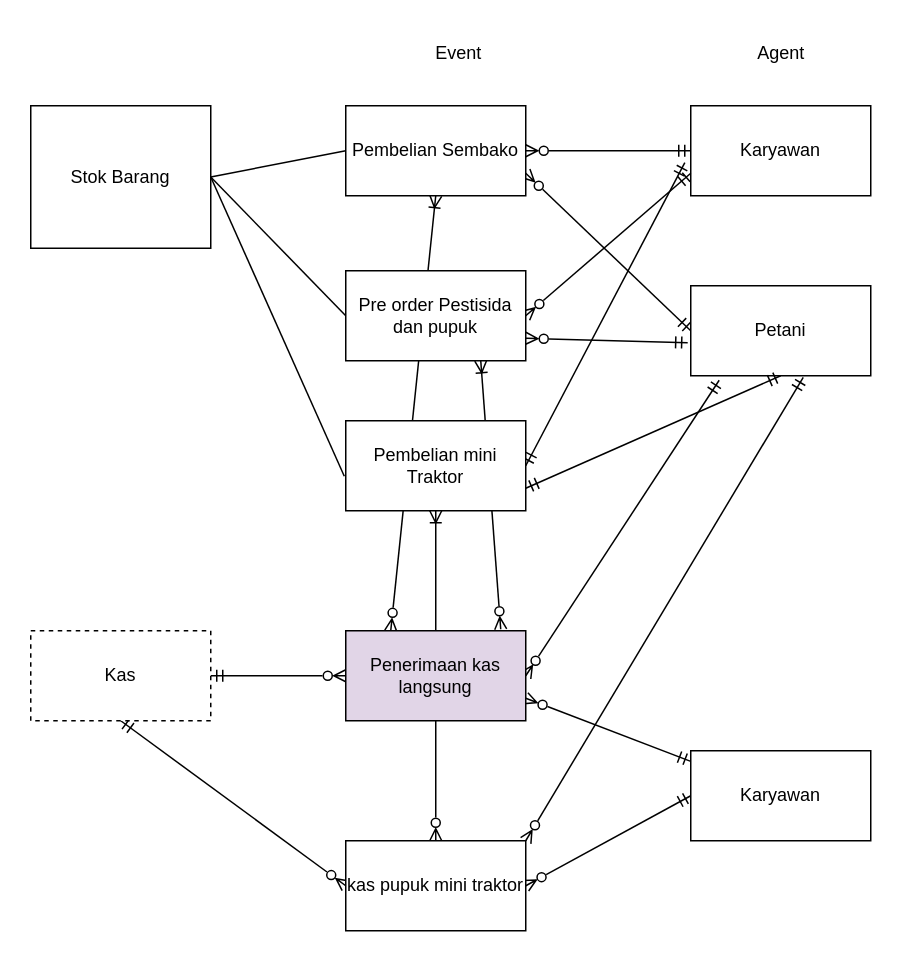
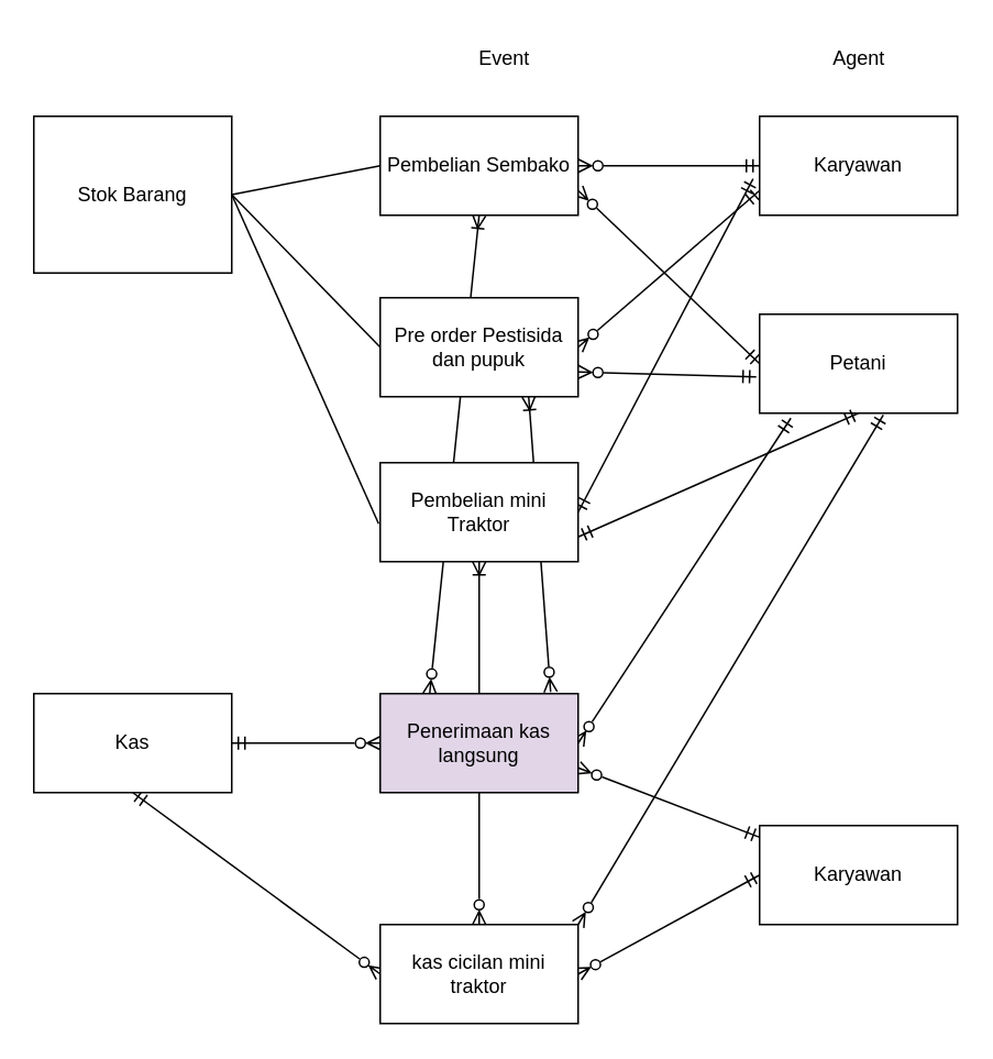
  <mxCell id="0" />
  <mxCell id="1" parent="0" />
  <mxCell id="2" style="edgeStyle=none;rounded=0;orthogonalLoop=1;jettySize=auto;html=1;exitX=1;exitY=0.5;exitDx=0;exitDy=0;entryX=0;entryY=0.5;entryDx=0;entryDy=0;startArrow=none;startFill=0;endArrow=none;endFill=0;" edge="1" parent="1" source="5" target="17"><mxGeometry relative="1" as="geometry" /></mxCell>
  <mxCell id="3" style="edgeStyle=none;rounded=0;orthogonalLoop=1;jettySize=auto;html=1;exitX=1;exitY=0.5;exitDx=0;exitDy=0;entryX=0;entryY=0.5;entryDx=0;entryDy=0;startArrow=none;startFill=0;endArrow=none;endFill=0;" edge="1" parent="1" source="5" target="9"><mxGeometry relative="1" as="geometry" /></mxCell>
  <mxCell id="4" style="edgeStyle=none;rounded=0;orthogonalLoop=1;jettySize=auto;html=1;exitX=1;exitY=0.5;exitDx=0;exitDy=0;entryX=-0.008;entryY=0.617;entryDx=0;entryDy=0;entryPerimeter=0;startArrow=none;startFill=0;endArrow=none;endFill=0;" edge="1" parent="1" source="5" target="21"><mxGeometry relative="1" as="geometry" /></mxCell>
  <mxCell id="5" value="Stok Barang" style="rounded=0;whiteSpace=wrap;html=1;" vertex="1" parent="1"><mxGeometry x="20" y="70" width="120" height="95" as="geometry" /></mxCell>
  <mxCell id="6" style="edgeStyle=orthogonalEdgeStyle;rounded=0;orthogonalLoop=1;jettySize=auto;html=1;entryX=0;entryY=0.5;entryDx=0;entryDy=0;startArrow=ERzeroToMany;startFill=0;endArrow=ERmandOne;endFill=0;" edge="1" parent="1" source="9" target="11"><mxGeometry relative="1" as="geometry" /></mxCell>
  <mxCell id="7" style="edgeStyle=none;rounded=0;orthogonalLoop=1;jettySize=auto;html=1;exitX=1;exitY=0.75;exitDx=0;exitDy=0;entryX=0;entryY=0.5;entryDx=0;entryDy=0;startArrow=ERzeroToMany;startFill=0;endArrow=ERmandOne;endFill=0;" edge="1" parent="1" source="9" target="13"><mxGeometry relative="1" as="geometry" /></mxCell>
  <mxCell id="8" style="edgeStyle=none;rounded=0;orthogonalLoop=1;jettySize=auto;html=1;exitX=0.5;exitY=1;exitDx=0;exitDy=0;entryX=0.25;entryY=0;entryDx=0;entryDy=0;startArrow=ERoneToMany;startFill=0;endArrow=ERzeroToMany;endFill=0;" edge="1" parent="1" source="9" target="27"><mxGeometry relative="1" as="geometry" /></mxCell>
  <mxCell id="9" value="Pembelian Sembako" style="whiteSpace=wrap;html=1;" vertex="1" parent="1"><mxGeometry x="230" y="70" width="120" height="60" as="geometry" /></mxCell>
  <mxCell id="10" value="Event&lt;br&gt;" style="text;html=1;align=center;verticalAlign=middle;resizable=0;points=[];autosize=1;strokeColor=none;fillColor=none;" vertex="1" parent="1"><mxGeometry x="280" y="20" width="50" height="30" as="geometry" /></mxCell>
  <mxCell id="11" value="Karyawan" style="whiteSpace=wrap;html=1;" vertex="1" parent="1"><mxGeometry x="460" y="70" width="120" height="60" as="geometry" /></mxCell>
  <mxCell id="12" value="Agent" style="text;html=1;align=center;verticalAlign=middle;resizable=0;points=[];autosize=1;strokeColor=none;fillColor=none;" vertex="1" parent="1"><mxGeometry x="495" y="20" width="50" height="30" as="geometry" /></mxCell>
  <mxCell id="13" value="Petani" style="whiteSpace=wrap;html=1;" vertex="1" parent="1"><mxGeometry x="460" y="190" width="120" height="60" as="geometry" /></mxCell>
  <mxCell id="14" style="edgeStyle=none;rounded=0;orthogonalLoop=1;jettySize=auto;html=1;exitX=1;exitY=0.5;exitDx=0;exitDy=0;entryX=0;entryY=0.75;entryDx=0;entryDy=0;startArrow=ERzeroToMany;startFill=0;endArrow=ERmandOne;endFill=0;" edge="1" parent="1" source="17" target="11"><mxGeometry relative="1" as="geometry" /></mxCell>
  <mxCell id="15" style="edgeStyle=none;rounded=0;orthogonalLoop=1;jettySize=auto;html=1;exitX=1;exitY=0.75;exitDx=0;exitDy=0;entryX=-0.017;entryY=0.633;entryDx=0;entryDy=0;entryPerimeter=0;startArrow=ERzeroToMany;startFill=0;endArrow=ERmandOne;endFill=0;" edge="1" parent="1" source="17" target="13"><mxGeometry relative="1" as="geometry" /></mxCell>
  <mxCell id="16" style="edgeStyle=none;rounded=0;orthogonalLoop=1;jettySize=auto;html=1;exitX=0.75;exitY=1;exitDx=0;exitDy=0;entryX=0.861;entryY=-0.017;entryDx=0;entryDy=0;entryPerimeter=0;startArrow=ERoneToMany;startFill=0;endArrow=ERzeroToMany;endFill=0;" edge="1" parent="1" source="17" target="27"><mxGeometry relative="1" as="geometry" /></mxCell>
  <mxCell id="17" value="Pre order Pestisida dan pupuk" style="whiteSpace=wrap;html=1;" vertex="1" parent="1"><mxGeometry x="230" y="180" width="120" height="60" as="geometry" /></mxCell>
  <mxCell id="18" style="edgeStyle=none;rounded=0;orthogonalLoop=1;jettySize=auto;html=1;exitX=1;exitY=0.5;exitDx=0;exitDy=0;entryX=-0.033;entryY=0.633;entryDx=0;entryDy=0;entryPerimeter=0;startArrow=ERmandOne;startFill=0;endArrow=ERmandOne;endFill=0;" edge="1" parent="1" source="21" target="11"><mxGeometry relative="1" as="geometry" /></mxCell>
  <mxCell id="19" style="edgeStyle=none;rounded=0;orthogonalLoop=1;jettySize=auto;html=1;exitX=1;exitY=0.75;exitDx=0;exitDy=0;entryX=0.5;entryY=1;entryDx=0;entryDy=0;startArrow=ERmandOne;startFill=0;endArrow=ERmandOne;endFill=0;" edge="1" parent="1" source="21" target="13"><mxGeometry relative="1" as="geometry" /></mxCell>
  <mxCell id="20" style="edgeStyle=none;rounded=0;orthogonalLoop=1;jettySize=auto;html=1;exitX=0.5;exitY=1;exitDx=0;exitDy=0;entryX=0.5;entryY=0;entryDx=0;entryDy=0;startArrow=ERoneToMany;startFill=0;endArrow=ERzeroToMany;endFill=0;" edge="1" parent="1" source="21" target="30"><mxGeometry relative="1" as="geometry" /></mxCell>
  <mxCell id="21" value="Pembelian mini Traktor" style="whiteSpace=wrap;html=1;" vertex="1" parent="1"><mxGeometry x="230" y="280" width="120" height="60" as="geometry" /></mxCell>
  <mxCell id="22" style="edgeStyle=none;rounded=0;orthogonalLoop=1;jettySize=auto;html=1;exitX=1;exitY=0.5;exitDx=0;exitDy=0;entryX=0;entryY=0.5;entryDx=0;entryDy=0;startArrow=ERmandOne;startFill=0;endArrow=ERzeroToMany;endFill=0;" edge="1" parent="1" source="24" target="27"><mxGeometry relative="1" as="geometry" /></mxCell>
  <mxCell id="23" style="edgeStyle=none;rounded=0;orthogonalLoop=1;jettySize=auto;html=1;exitX=0.5;exitY=1;exitDx=0;exitDy=0;entryX=0;entryY=0.5;entryDx=0;entryDy=0;startArrow=ERmandOne;startFill=0;endArrow=ERzeroToMany;endFill=0;" edge="1" parent="1" source="24" target="30"><mxGeometry relative="1" as="geometry" /></mxCell>
- <mxCell id="24" value="Kas" style="rounded=0;whiteSpace=wrap;html=1;dashed=1;" vertex="1" parent="1"><mxGeometry x="20" y="420" width="120" height="60" as="geometry" /></mxCell>
+ <mxCell id="24" value="Kas" style="rounded=0;whiteSpace=wrap;html=1;" vertex="1" parent="1"><mxGeometry x="20" y="420" width="120" height="60" as="geometry" /></mxCell>
  <mxCell id="25" style="edgeStyle=none;rounded=0;orthogonalLoop=1;jettySize=auto;html=1;exitX=1;exitY=0.5;exitDx=0;exitDy=0;entryX=0.158;entryY=1.05;entryDx=0;entryDy=0;entryPerimeter=0;startArrow=ERzeroToMany;startFill=0;endArrow=ERmandOne;endFill=0;" edge="1" parent="1" source="27" target="13"><mxGeometry relative="1" as="geometry" /></mxCell>
  <mxCell id="26" style="edgeStyle=none;rounded=0;orthogonalLoop=1;jettySize=auto;html=1;exitX=1;exitY=0.75;exitDx=0;exitDy=0;startArrow=ERzeroToMany;startFill=0;endArrow=ERmandOne;endFill=0;" edge="1" parent="1" source="27" target="31"><mxGeometry relative="1" as="geometry" /></mxCell>
  <mxCell id="27" value="Penerimaan kas langsung" style="whiteSpace=wrap;html=1;fillColor=#e1d5e7;" vertex="1" parent="1"><mxGeometry x="230" y="420" width="120" height="60" as="geometry" /></mxCell>
  <mxCell id="28" style="edgeStyle=none;rounded=0;orthogonalLoop=1;jettySize=auto;html=1;exitX=1;exitY=0.5;exitDx=0;exitDy=0;entryX=0;entryY=0.5;entryDx=0;entryDy=0;startArrow=ERzeroToMany;startFill=0;endArrow=ERmandOne;endFill=0;" edge="1" parent="1" source="30" target="31"><mxGeometry relative="1" as="geometry" /></mxCell>
  <mxCell id="29" style="edgeStyle=none;rounded=0;orthogonalLoop=1;jettySize=auto;html=1;exitX=1;exitY=0;exitDx=0;exitDy=0;entryX=0.625;entryY=1.017;entryDx=0;entryDy=0;entryPerimeter=0;startArrow=ERzeroToMany;startFill=0;endArrow=ERmandOne;endFill=0;" edge="1" parent="1" source="30" target="13"><mxGeometry relative="1" as="geometry" /></mxCell>
- <mxCell id="30" value="kas pupuk mini traktor" style="whiteSpace=wrap;html=1;" vertex="1" parent="1"><mxGeometry x="230" y="560" width="120" height="60" as="geometry" /></mxCell>
+ <mxCell id="30" value="kas cicilan mini traktor" style="whiteSpace=wrap;html=1;" vertex="1" parent="1"><mxGeometry x="230" y="560" width="120" height="60" as="geometry" /></mxCell>
  <mxCell id="31" value="Karyawan" style="whiteSpace=wrap;html=1;" vertex="1" parent="1"><mxGeometry x="460" y="500" width="120" height="60" as="geometry" /></mxCell>
